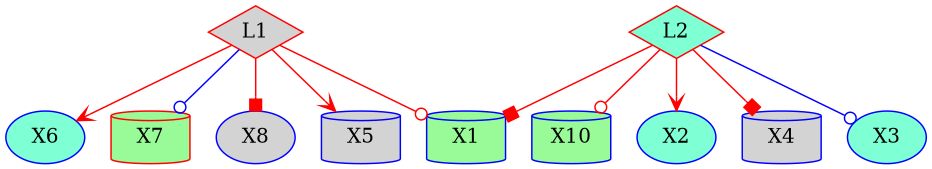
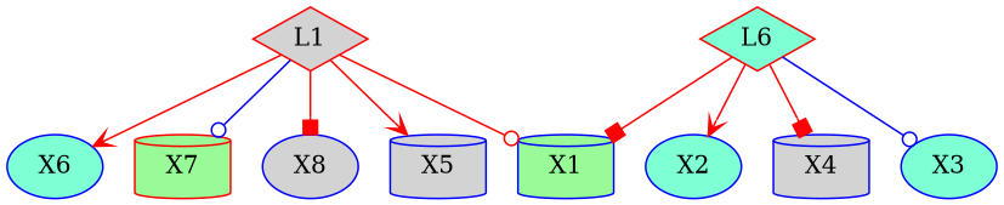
  digraph {
    node [color=blue fillcolor=aquamarine shape=cylinder style=filled]
    edge [arrowhead=odot color=red]
    X6 [shape=ellipse]
    X7 [color=red fillcolor=palegreen]
    X1 [fillcolor=palegreen]
-   X10 [fillcolor=palegreen]
    L1 [color=red fillcolor=lightgrey shape=diamond]
-   L2 [color=red shape=diamond]
+   L2 [color=red shape=diamond label=L6]
    X8 [fillcolor=lightgrey shape=ellipse]
    X5 [fillcolor=lightgrey]
    X2 [shape=ellipse]
    X4 [fillcolor=lightgrey]
    X3 [shape=ellipse]
    subgraph sub_1 {
    }
    subgraph sub_2 {
      X6
      X7
      X1
-     X10
      L1
      L2
      X8
      X5
      X2
      X4
      X3
    }
    L1 -> X6 [arrowhead=vee]
    L1 -> X7 [color=blue]
    L1 -> X1
    L1 -> X8 [arrowhead=box]
    L1 -> X5 [arrowhead=vee]
    L2 -> X1 [arrowhead=box]
-   L2 -> X10
    L2 -> X2 [arrowhead=vee]
    L2 -> X4 [arrowhead=box]
    L2 -> X3 [color=blue]
  }
